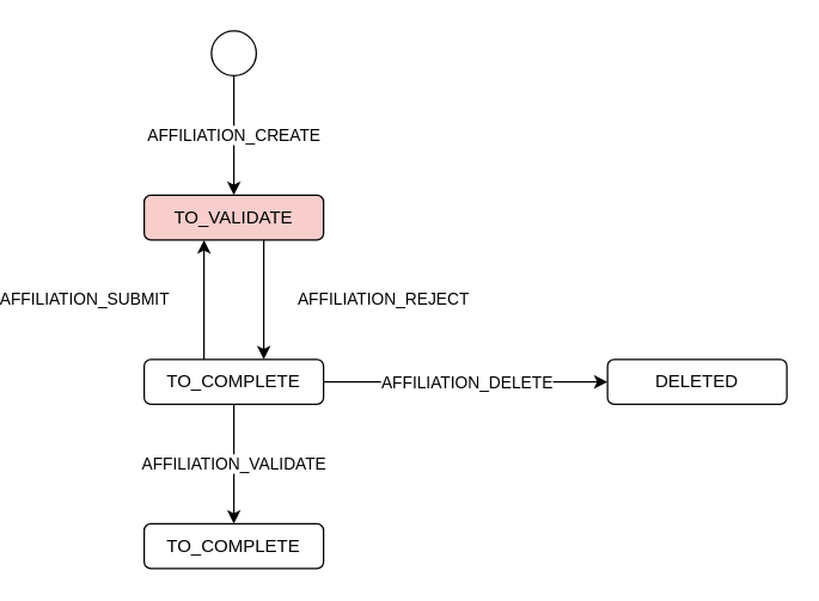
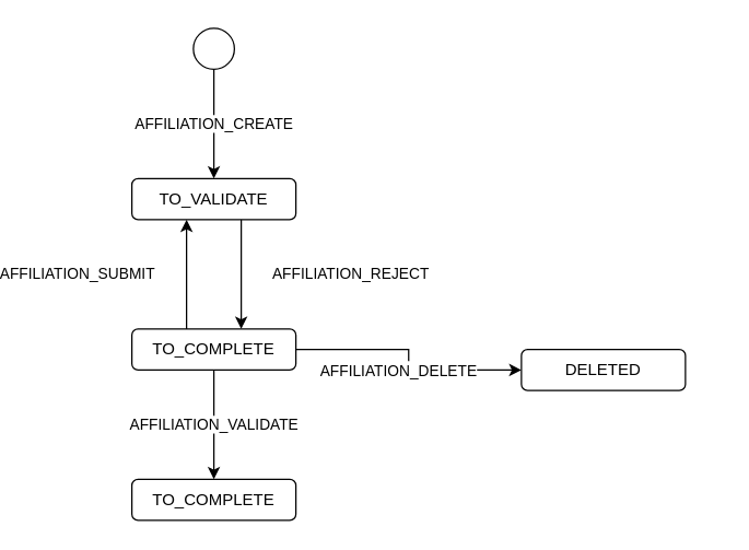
  <mxCell id="0" />
  <mxCell id="1" parent="0" />
  <mxCell id="2" value="AFFILIATION_REJECT" style="edgeStyle=orthogonalEdgeStyle;rounded=0;orthogonalLoop=1;jettySize=auto;html=1;" edge="1" parent="1" source="3" target="10"><mxGeometry x="0.25" y="81" relative="1" as="geometry"><Array as="points"><mxPoint x="100" y="210" /><mxPoint x="100" y="210" /></Array><mxPoint x="-1" y="-10" as="offset" /></mxGeometry></mxCell>
- <mxCell id="3" value="TO_VALIDATE" style="rounded=1;whiteSpace=wrap;html=1;fillColor=#f8cecc;" vertex="1" parent="1"><mxGeometry x="20" y="130" width="120" height="30" as="geometry" /></mxCell>
+ <mxCell id="3" value="TO_VALIDATE" style="rounded=1;whiteSpace=wrap;html=1;" vertex="1" parent="1"><mxGeometry x="20" y="130" width="120" height="30" as="geometry" /></mxCell>
  <mxCell id="4" value="&lt;span&gt;AFFILIATION_CREATE&lt;/span&gt;" style="edgeStyle=orthogonalEdgeStyle;rounded=0;orthogonalLoop=1;jettySize=auto;html=1;" edge="1" parent="1" source="5" target="3"><mxGeometry relative="1" as="geometry"><Array as="points"><mxPoint x="80" y="90" /><mxPoint x="80" y="90" /></Array></mxGeometry></mxCell>
  <mxCell id="5" value="" style="ellipse;whiteSpace=wrap;html=1;aspect=fixed;" vertex="1" parent="1"><mxGeometry x="65" y="20" width="30" height="30" as="geometry" /></mxCell>
  <mxCell id="6" value="&lt;span&gt;AFFILIATION_SUBMIT&lt;/span&gt;" style="edgeStyle=orthogonalEdgeStyle;rounded=0;orthogonalLoop=1;jettySize=auto;html=1;" edge="1" parent="1" source="10" target="3"><mxGeometry y="80" relative="1" as="geometry"><Array as="points"><mxPoint x="60" y="210" /><mxPoint x="60" y="210" /></Array><mxPoint as="offset" /></mxGeometry></mxCell>
  <mxCell id="7" value="AFFILIATION_VALIDATE" style="edgeStyle=orthogonalEdgeStyle;rounded=0;orthogonalLoop=1;jettySize=auto;html=1;entryX=0.5;entryY=0;entryDx=0;entryDy=0;" edge="1" parent="1" source="10" target="11"><mxGeometry relative="1" as="geometry" /></mxCell>
  <mxCell id="8" style="edgeStyle=orthogonalEdgeStyle;rounded=0;orthogonalLoop=1;jettySize=auto;html=1;" edge="1" parent="1" source="10" target="12"><mxGeometry relative="1" as="geometry" /></mxCell>
  <mxCell id="9" value="&lt;font style=&quot;font-size: 11px&quot;&gt;AFFILIATION_DELETE&lt;/font&gt;" style="text;html=1;resizable=0;points=[];align=center;verticalAlign=middle;labelBackgroundColor=#ffffff;" vertex="1" connectable="0" parent="8"><mxGeometry x="0.157" relative="1" as="geometry"><mxPoint x="-15" as="offset" /></mxGeometry></mxCell>
  <mxCell id="10" value="TO_COMPLETE" style="rounded=1;whiteSpace=wrap;html=1;" vertex="1" parent="1"><mxGeometry x="20" y="240" width="120" height="30" as="geometry" /></mxCell>
  <mxCell id="11" value="TO_COMPLETE" style="rounded=1;whiteSpace=wrap;html=1;" vertex="1" parent="1"><mxGeometry x="20" y="350" width="120" height="30" as="geometry" /></mxCell>
- <mxCell id="12" value="DELETED" style="rounded=1;whiteSpace=wrap;html=1;" vertex="1" parent="1"><mxGeometry x="330" y="240" width="120" height="30" as="geometry" /></mxCell>
+ <mxCell id="12" value="DELETED" style="rounded=1;whiteSpace=wrap;html=1;" vertex="1" parent="1"><mxGeometry x="305" y="255" width="120" height="30" as="geometry" /></mxCell>
